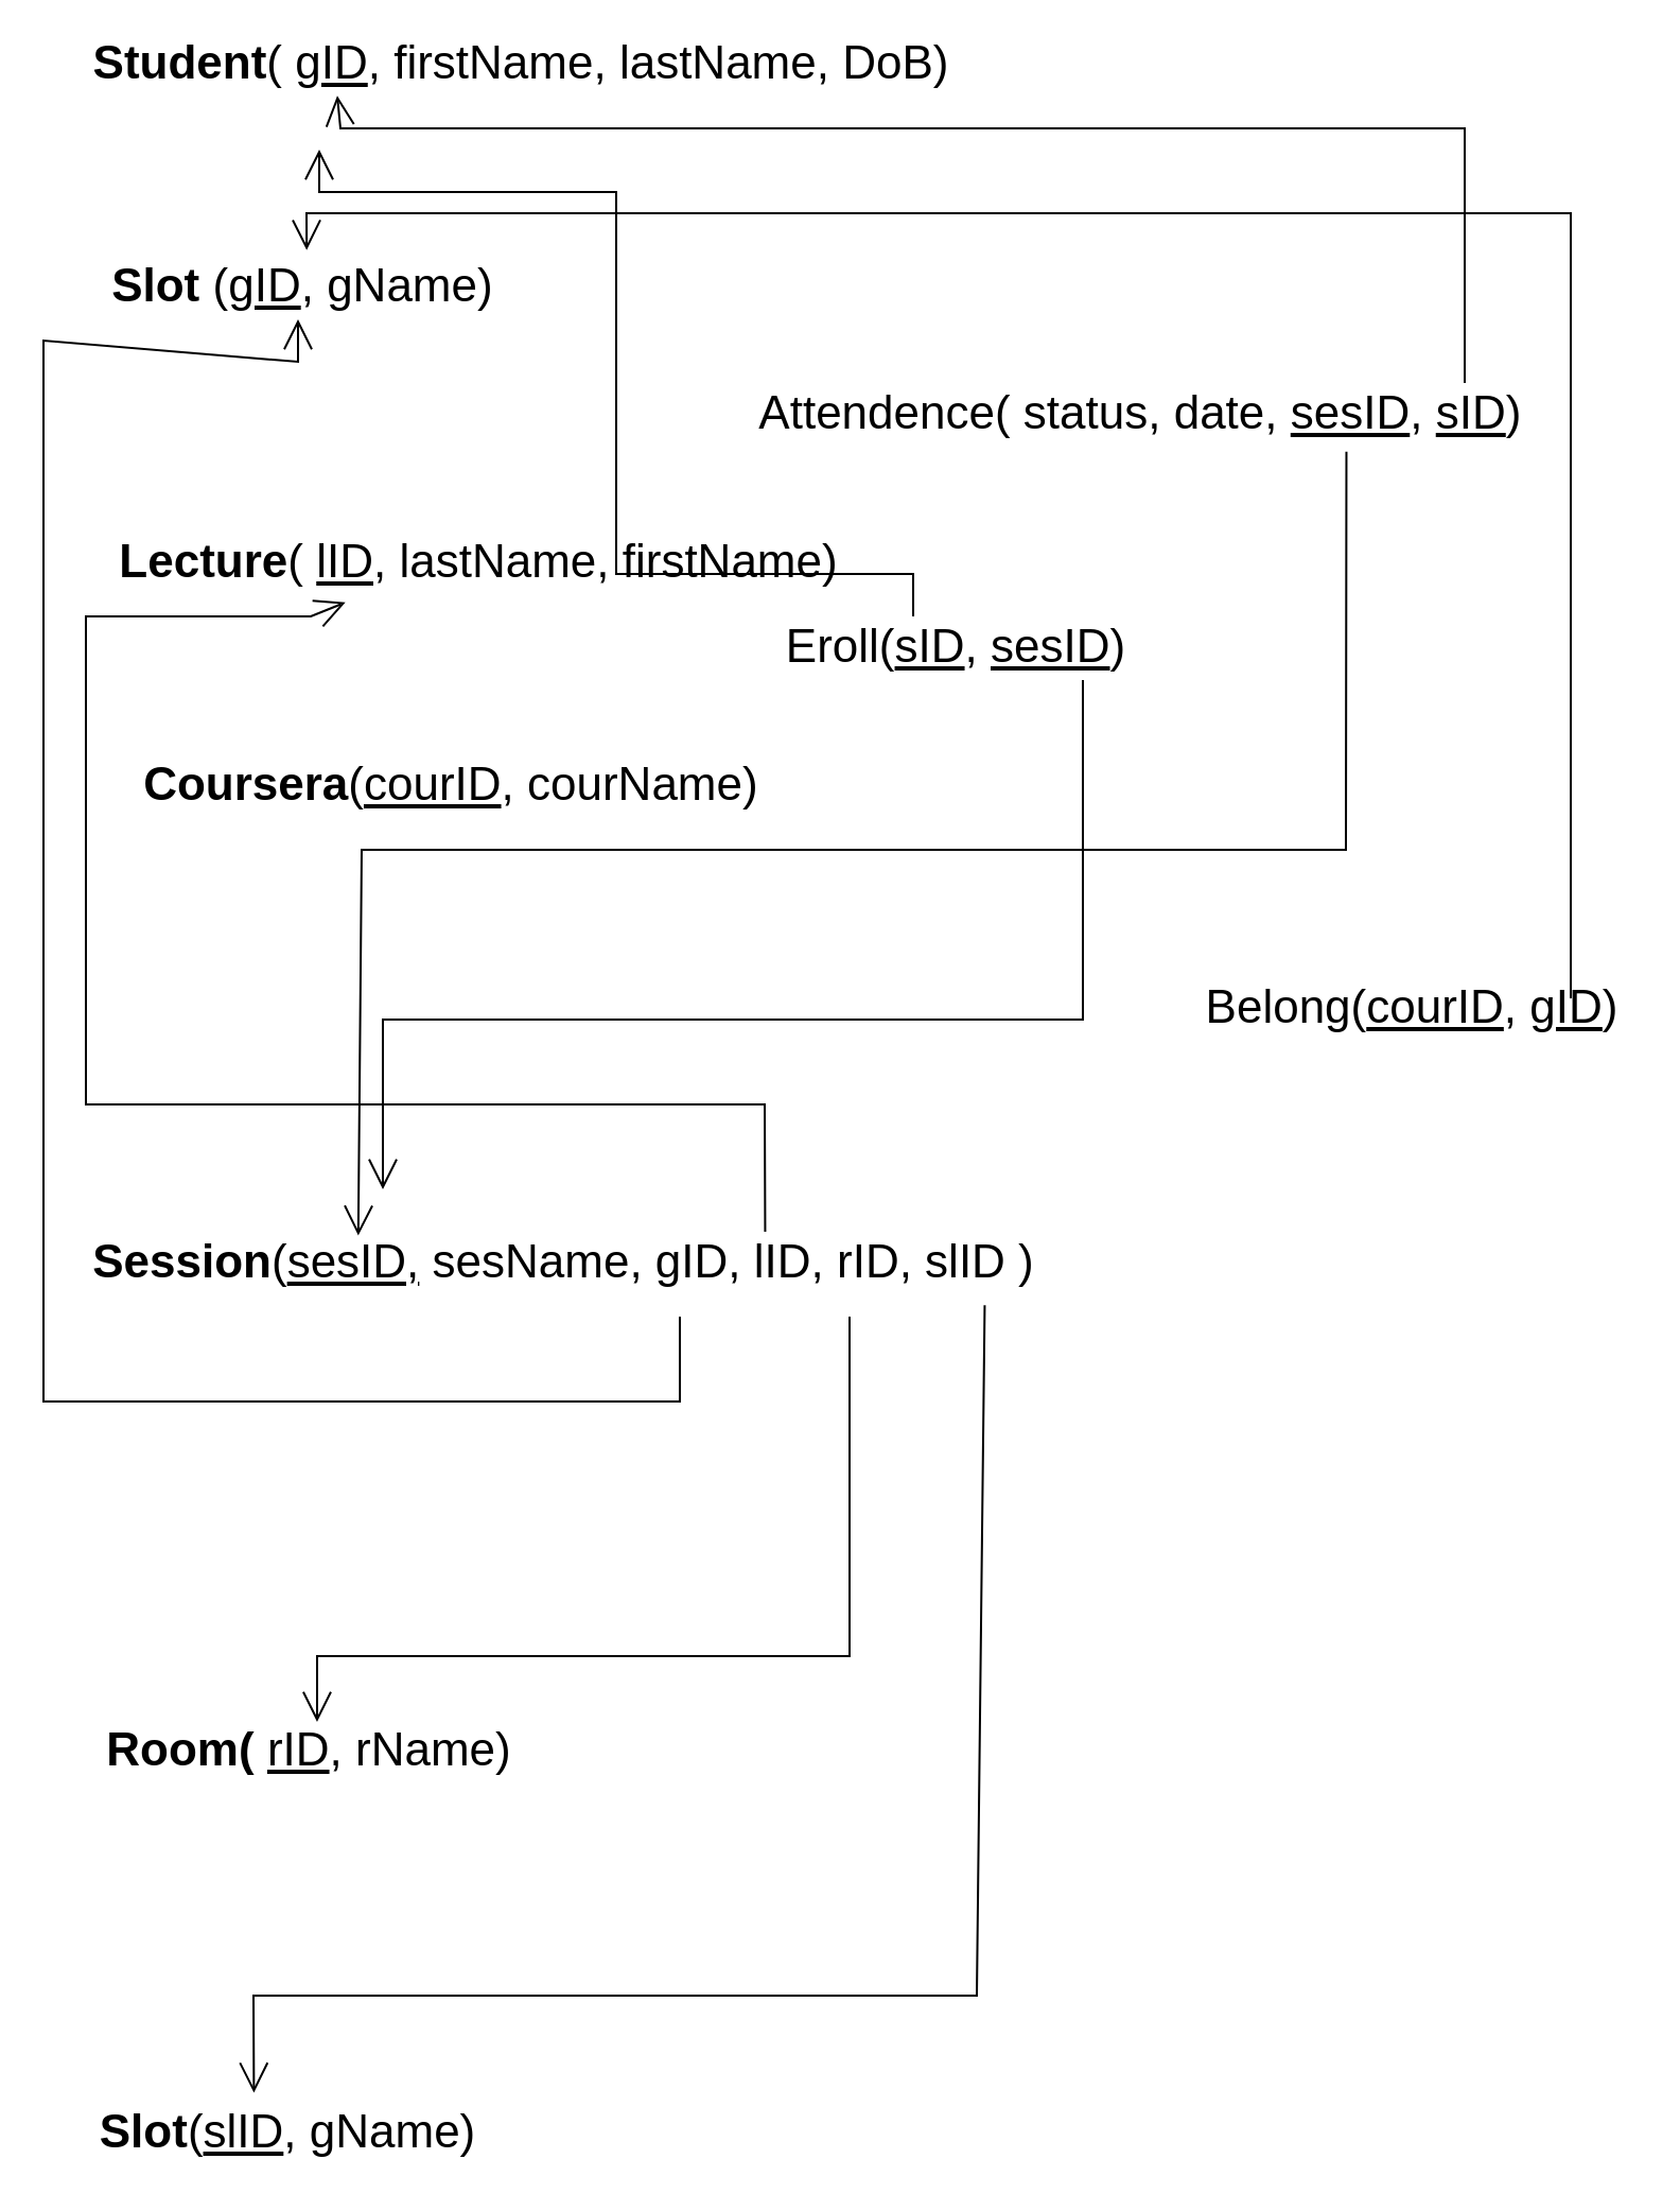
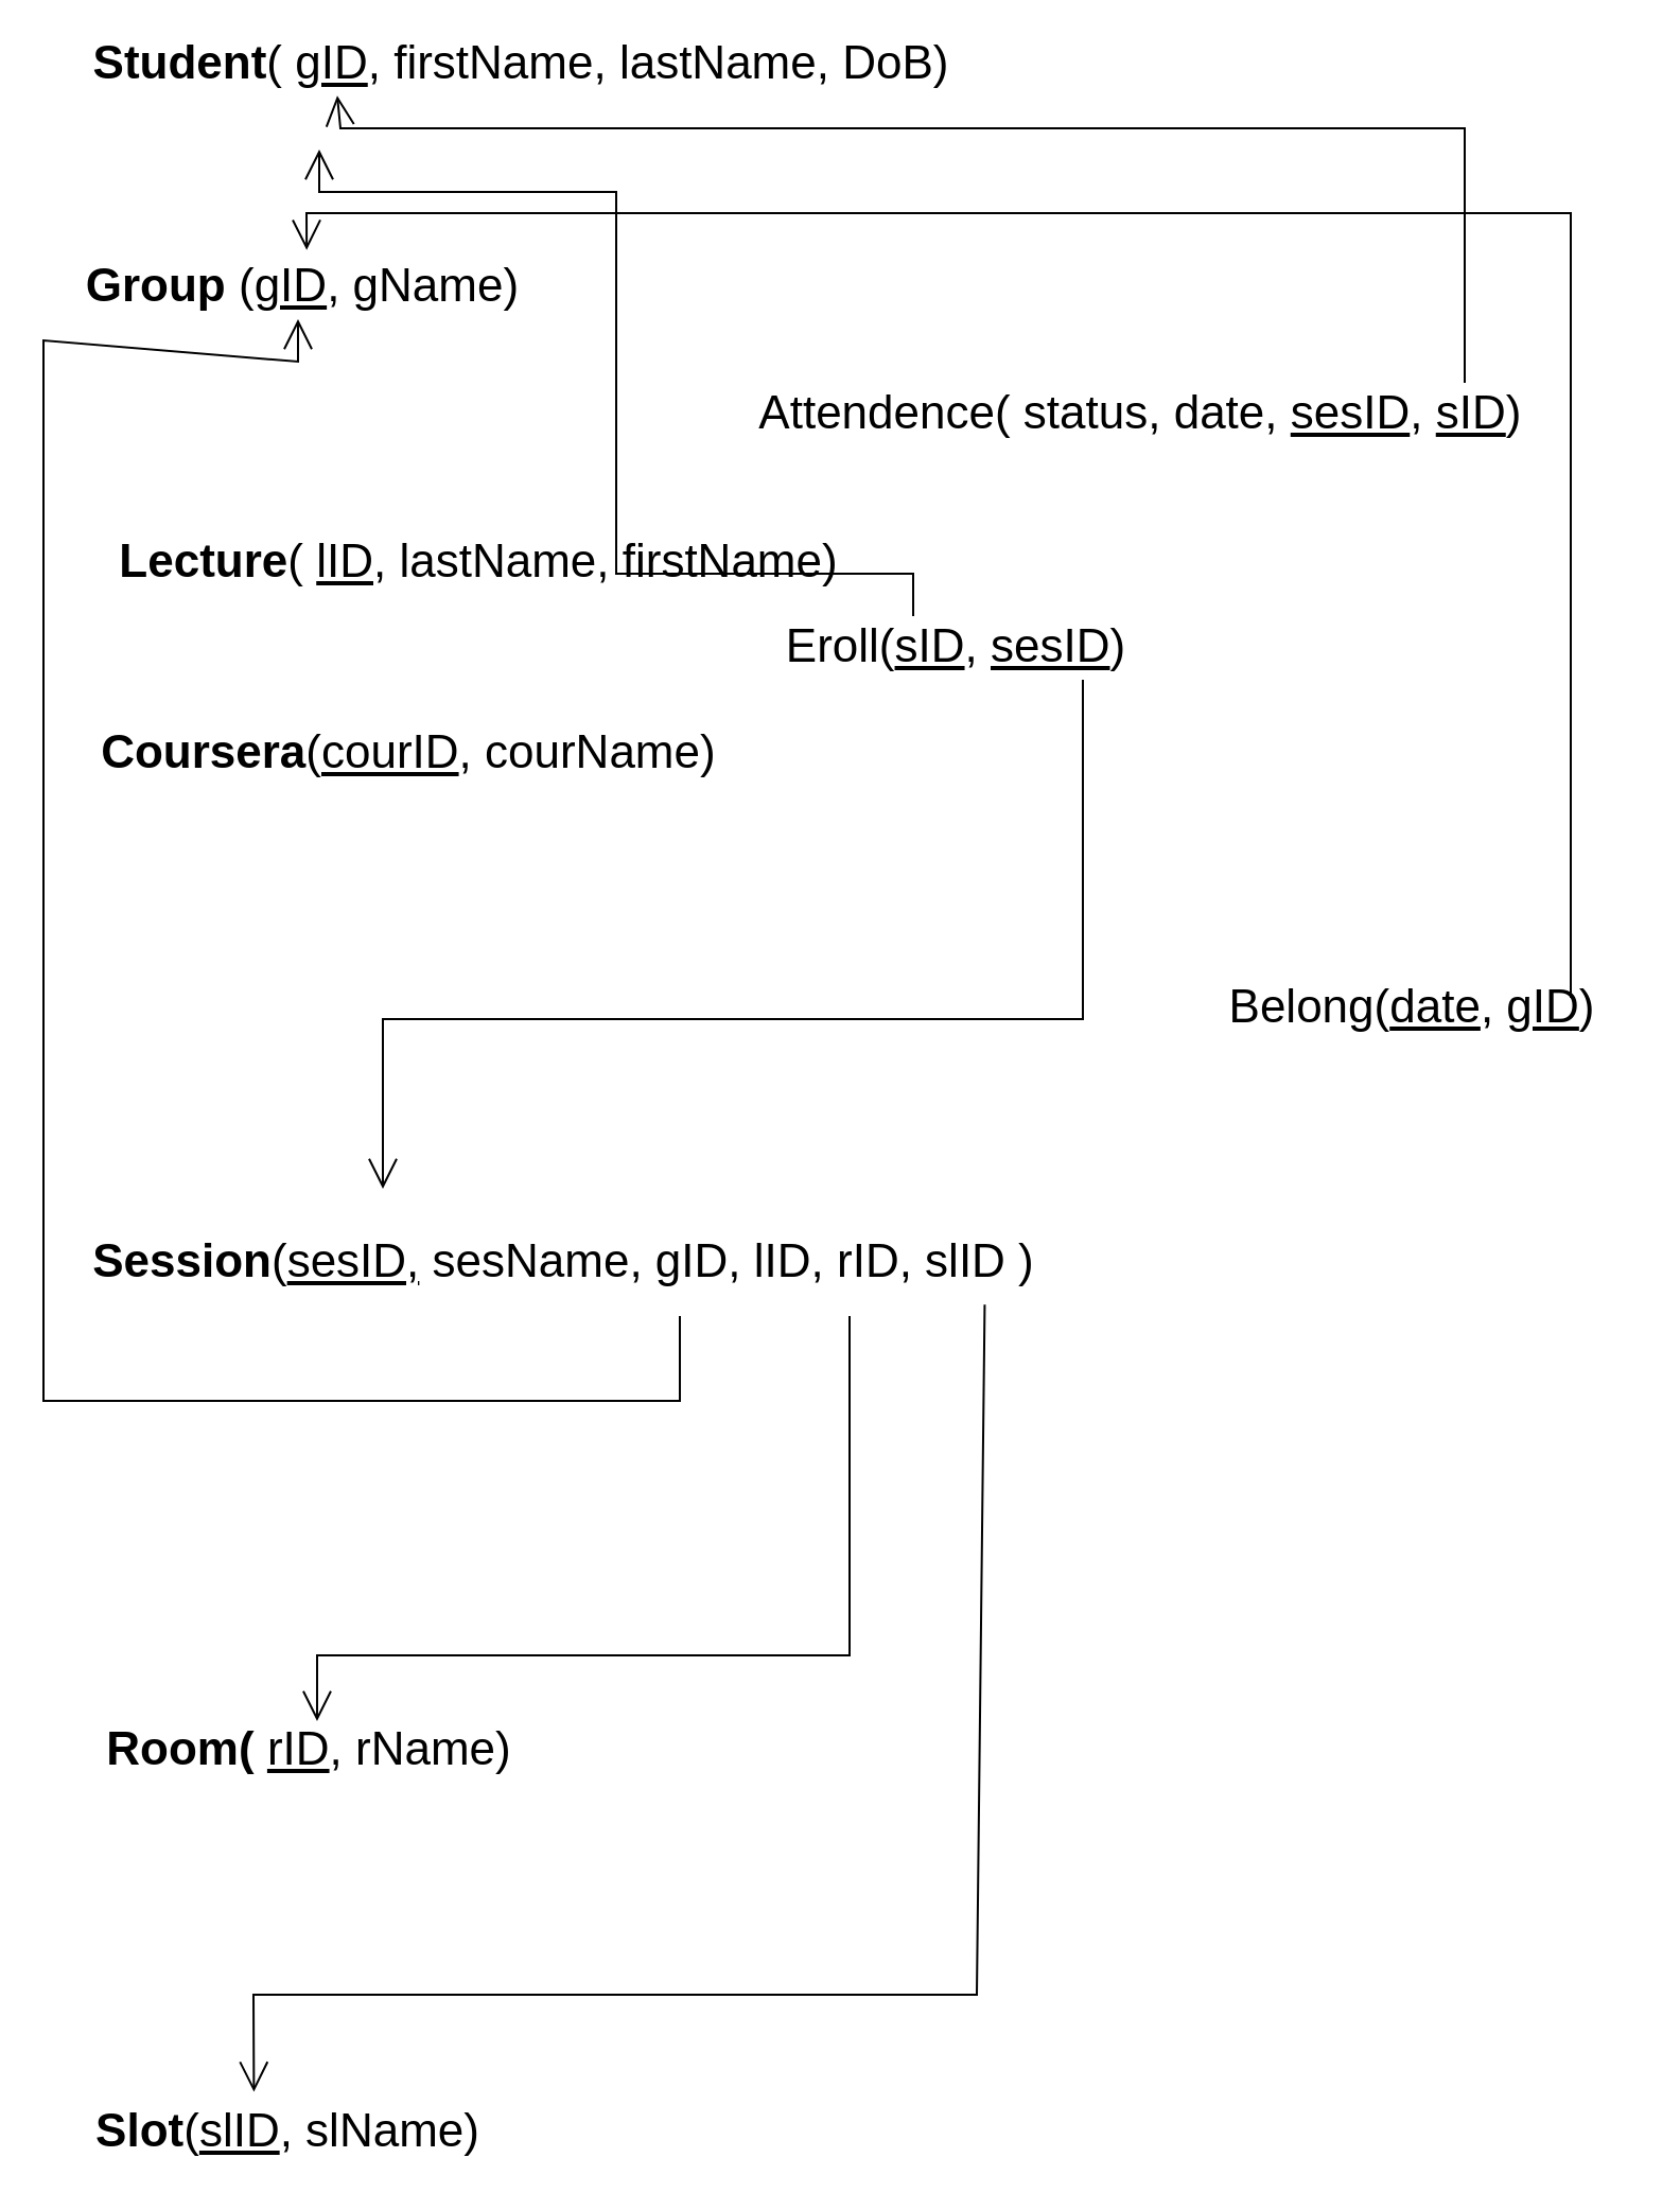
  <mxCell id="0" />
  <mxCell id="1" parent="0" />
  <mxCell id="2" value="" style="group" vertex="1" connectable="0" parent="1"><mxGeometry x="20" y="20" width="750" height="1000" as="geometry" /></mxCell>
  <mxCell id="3" value="&lt;font style=&quot;font-size: 22px;&quot;&gt;&lt;b&gt;Student&lt;/b&gt;( &lt;u&gt;gID&lt;/u&gt;, firstName, lastName, DoB)&lt;/font&gt;" style="text;html=1;align=center;verticalAlign=middle;resizable=0;points=[];autosize=1;strokeColor=none;fillColor=none;" vertex="1" parent="2"><mxGeometry x="20" width="410" height="20" as="geometry" /></mxCell>
- <mxCell id="4" value="&lt;b&gt;Slot&lt;/b&gt; (&lt;u&gt;gID&lt;/u&gt;, gName)&amp;nbsp;" style="text;html=1;align=center;verticalAlign=middle;resizable=0;points=[];autosize=1;strokeColor=none;fillColor=none;fontSize=22;" vertex="1" parent="2"><mxGeometry x="10" y="100" width="230" height="30" as="geometry" /></mxCell>
+ <mxCell id="4" value="&lt;b&gt;Group&lt;/b&gt; (&lt;u&gt;gID&lt;/u&gt;, gName)&amp;nbsp;" style="text;html=1;align=center;verticalAlign=middle;resizable=0;points=[];autosize=1;strokeColor=none;fillColor=none;fontSize=22;" vertex="1" parent="2"><mxGeometry x="10" y="100" width="230" height="30" as="geometry" /></mxCell>
  <mxCell id="5" value="&lt;b&gt;Lecture&lt;/b&gt;( &lt;u&gt;lID&lt;/u&gt;, lastName, firstName)" style="text;html=1;align=center;verticalAlign=middle;resizable=0;points=[];autosize=1;strokeColor=none;fillColor=none;fontSize=22;" vertex="1" parent="2"><mxGeometry x="30" y="230" width="350" height="30" as="geometry" /></mxCell>
- <mxCell id="6" value="&lt;b&gt;Coursera&lt;/b&gt;(&lt;u&gt;courID&lt;/u&gt;, courName)&amp;nbsp;" style="text;html=1;align=center;verticalAlign=middle;resizable=0;points=[];autosize=1;strokeColor=none;fillColor=none;fontSize=22;" vertex="1" parent="2"><mxGeometry x="40" y="335" width="310" height="30" as="geometry" /></mxCell>
+ <mxCell id="6" value="&lt;b&gt;Coursera&lt;/b&gt;(&lt;u&gt;courID&lt;/u&gt;, courName)&amp;nbsp;" style="text;html=1;align=center;verticalAlign=middle;resizable=0;points=[];autosize=1;strokeColor=none;fillColor=none;fontSize=22;" vertex="1" parent="2"><mxGeometry x="20" y="320" width="310" height="30" as="geometry" /></mxCell>
  <mxCell id="7" value="&lt;b&gt;Session&lt;/b&gt;(&lt;u&gt;sesID,&lt;/u&gt;&amp;nbsp;sesName, gID, lID, rID, slID )" style="text;html=1;align=center;verticalAlign=middle;resizable=0;points=[];autosize=1;strokeColor=none;fillColor=none;fontSize=22;" vertex="1" parent="2"><mxGeometry x="15" y="560" width="460" height="30" as="geometry" /></mxCell>
  <mxCell id="8" value="&lt;b&gt;Room(&lt;/b&gt; &lt;u&gt;rID&lt;/u&gt;, rName)" style="text;html=1;align=center;verticalAlign=middle;resizable=0;points=[];autosize=1;strokeColor=none;fillColor=none;fontSize=22;" vertex="1" parent="2"><mxGeometry x="20" y="790" width="210" height="30" as="geometry" /></mxCell>
- <mxCell id="9" value="&lt;b&gt;Slot&lt;/b&gt;(&lt;u&gt;slID&lt;/u&gt;, gName)" style="text;html=1;align=center;verticalAlign=middle;resizable=0;points=[];autosize=1;strokeColor=none;fillColor=none;fontSize=22;" vertex="1" parent="2"><mxGeometry x="15" y="970" width="200" height="30" as="geometry" /></mxCell>
+ <mxCell id="9" value="&lt;b&gt;Slot&lt;/b&gt;(&lt;u&gt;slID&lt;/u&gt;, slName)" style="text;html=1;align=center;verticalAlign=middle;resizable=0;points=[];autosize=1;strokeColor=none;fillColor=none;fontSize=22;" vertex="1" parent="2"><mxGeometry x="15" y="970" width="200" height="30" as="geometry" /></mxCell>
  <mxCell id="10" value="" style="endArrow=open;endFill=1;endSize=12;html=1;rounded=0;fontSize=22;" edge="1" parent="2"><mxGeometry width="160" relative="1" as="geometry"><mxPoint x="300" y="600" as="sourcePoint" /><mxPoint x="120" y="130" as="targetPoint" /><Array as="points"><mxPoint x="300" y="640" /><mxPoint y="640" /><mxPoint y="140" /><mxPoint x="120" y="150" /></Array></mxGeometry></mxCell>
- <mxCell id="11" value="" style="endArrow=open;endFill=1;endSize=12;html=1;rounded=0;fontSize=22;exitX=0.707;exitY=0;exitDx=0;exitDy=0;exitPerimeter=0;entryX=0.321;entryY=1.113;entryDx=0;entryDy=0;entryPerimeter=0;" edge="1" parent="2" source="7" target="5"><mxGeometry width="160" relative="1" as="geometry"><mxPoint x="339.9" y="450" as="sourcePoint" /><mxPoint x="160" y="130" as="targetPoint" /><Array as="points"><mxPoint x="340" y="500" /><mxPoint x="20" y="500" /><mxPoint x="20" y="330" /><mxPoint x="20" y="270" /><mxPoint x="126" y="270" /></Array></mxGeometry></mxCell>
  <mxCell id="12" value="" style="endArrow=open;endFill=1;endSize=12;html=1;rounded=0;fontSize=22;entryX=0.519;entryY=0.033;entryDx=0;entryDy=0;entryPerimeter=0;" edge="1" parent="2" target="8"><mxGeometry width="160" relative="1" as="geometry"><mxPoint x="380" y="600" as="sourcePoint" /><mxPoint x="510" y="480" as="targetPoint" /><Array as="points"><mxPoint x="380" y="760" /><mxPoint x="129" y="760" /></Array></mxGeometry></mxCell>
  <mxCell id="13" value="" style="endArrow=open;endFill=1;endSize=12;html=1;rounded=0;fontSize=22;entryX=0.421;entryY=-0.14;entryDx=0;entryDy=0;entryPerimeter=0;exitX=0.932;exitY=1.153;exitDx=0;exitDy=0;exitPerimeter=0;" edge="1" parent="2" source="7" target="9"><mxGeometry width="160" relative="1" as="geometry"><mxPoint x="390" y="490" as="sourcePoint" /><mxPoint x="138.8" y="580.99" as="targetPoint" /><Array as="points"><mxPoint x="440" y="920" /><mxPoint x="99" y="920" /></Array></mxGeometry></mxCell>
  <mxCell id="14" value="Attendence( status, date, &lt;u&gt;sesID&lt;/u&gt;, &lt;u&gt;sID&lt;/u&gt;)&amp;nbsp;" style="text;html=1;align=center;verticalAlign=middle;resizable=0;points=[];autosize=1;strokeColor=none;fillColor=none;fontSize=22;" vertex="1" parent="2"><mxGeometry x="330" y="160" width="380" height="30" as="geometry" /></mxCell>
- <mxCell id="15" value="" style="endArrow=open;endFill=1;endSize=12;html=1;rounded=0;fontSize=22;entryX=0.29;entryY=0.06;entryDx=0;entryDy=0;entryPerimeter=0;exitX=0.748;exitY=1.08;exitDx=0;exitDy=0;exitPerimeter=0;" edge="1" parent="2" source="14" target="7"><mxGeometry width="160" relative="1" as="geometry"><mxPoint x="621.2" y="250" as="sourcePoint" /><mxPoint x="370.0" y="340.99" as="targetPoint" /><Array as="points"><mxPoint x="614" y="380" /><mxPoint x="150" y="380" /></Array></mxGeometry></mxCell>
  <mxCell id="16" value="" style="endArrow=open;endFill=1;endSize=12;html=1;rounded=0;fontSize=22;entryX=0.289;entryY=1.23;entryDx=0;entryDy=0;entryPerimeter=0;" edge="1" parent="2" target="3"><mxGeometry width="160" relative="1" as="geometry"><mxPoint x="670" y="160" as="sourcePoint" /><mxPoint x="510" y="280" as="targetPoint" /><Array as="points"><mxPoint x="670" y="40" /><mxPoint x="140" y="40" /></Array></mxGeometry></mxCell>
  <mxCell id="17" value="Eroll(&lt;u&gt;sID&lt;/u&gt;, &lt;u&gt;sesID&lt;/u&gt;)" style="text;html=1;align=center;verticalAlign=middle;resizable=0;points=[];autosize=1;strokeColor=none;fillColor=none;fontSize=22;" vertex="1" parent="2"><mxGeometry x="340" y="270" width="180" height="30" as="geometry" /></mxCell>
  <mxCell id="18" value="" style="endArrow=open;endFill=1;endSize=12;html=1;rounded=0;fontSize=22;exitX=0.389;exitY=0;exitDx=0;exitDy=0;exitPerimeter=0;" edge="1" parent="2" source="17"><mxGeometry width="160" relative="1" as="geometry"><mxPoint x="350" y="280" as="sourcePoint" /><mxPoint x="130" y="50" as="targetPoint" /><Array as="points"><mxPoint x="410" y="250" /><mxPoint x="270" y="250" /><mxPoint x="270" y="70" /><mxPoint x="130" y="70" /></Array></mxGeometry></mxCell>
  <mxCell id="19" value="" style="endArrow=open;endFill=1;endSize=12;html=1;rounded=0;fontSize=22;" edge="1" parent="2"><mxGeometry width="160" relative="1" as="geometry"><mxPoint x="490" y="300" as="sourcePoint" /><mxPoint x="160" y="540" as="targetPoint" /><Array as="points"><mxPoint x="490" y="300" /><mxPoint x="490" y="460" /><mxPoint x="160" y="460" /></Array></mxGeometry></mxCell>
- <mxCell id="20" value="Belong(&lt;u&gt;courID&lt;/u&gt;, &lt;u&gt;gID&lt;/u&gt;)" style="text;html=1;align=center;verticalAlign=middle;resizable=0;points=[];autosize=1;strokeColor=none;fillColor=none;fontSize=22;" vertex="1" parent="2"><mxGeometry x="540" y="440" width="210" height="30" as="geometry" /></mxCell>
+ <mxCell id="20" value="Belong(&lt;u&gt;date&lt;/u&gt;, &lt;u&gt;gID&lt;/u&gt;)" style="text;html=1;align=center;verticalAlign=middle;resizable=0;points=[];autosize=1;strokeColor=none;fillColor=none;fontSize=22;" vertex="1" parent="2"><mxGeometry x="540" y="440" width="210" height="30" as="geometry" /></mxCell>
  <mxCell id="21" value="" style="endArrow=open;endFill=1;endSize=12;html=1;rounded=0;fontSize=22;entryX=0.496;entryY=-0.088;entryDx=0;entryDy=0;entryPerimeter=0;" edge="1" parent="2" target="4"><mxGeometry width="160" relative="1" as="geometry"><mxPoint x="720" y="450" as="sourcePoint" /><mxPoint x="120" y="80" as="targetPoint" /><Array as="points"><mxPoint x="720" y="80" /><mxPoint x="124" y="80" /></Array></mxGeometry></mxCell>
